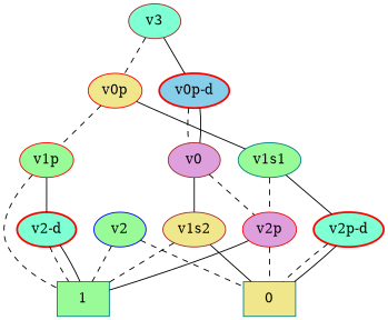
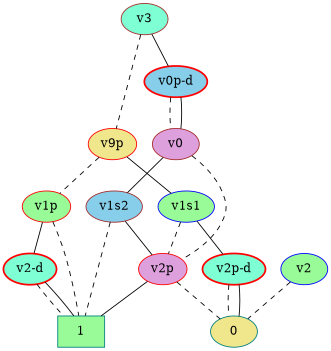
  graph {
    node [color=red fillcolor=palegreen style=filled]
    edge [style=dashed]
    n1 [color=brown fillcolor=aquamarine label=v3]
    n2 [fillcolor=skyblue label="v0p-d" style="bold,filled"]
-   n3 [fillcolor=khaki label=v0p]
+   n3 [fillcolor=khaki label=v9p]
    n4 [color=brown fillcolor=plum label=v0]
-   n5 [color=teal label=v1s1]
+   n5 [color=blue label=v1s1]
    n6 [label=v1p]
    n7 [fillcolor=plum label=v2p]
-   n8 [color=brown fillcolor=khaki label=v1s2]
+   n8 [color=brown fillcolor=skyblue label=v1s2]
    n9 [fillcolor=aquamarine label="v2p-d" style="bold,filled"]
    n10 [color=teal label=1 shape=box]
    n11 [fillcolor=aquamarine label="v2-d" style="bold,filled"]
-   n12 [color=teal fillcolor=khaki label=0 shape=box]
+   n12 [color=teal fillcolor=khaki label=0 shape=ellipse]
    n13 [color=blue label=v2]
    n1 -- n2 [style=solid]
    n1 -- n3
    n2 -- n4
    n2 -- n4 [style=solid]
    n3 -- n5 [style=solid]
    n3 -- n6
    n4 -- n7
    n4 -- n8 [style=solid]
    n5 -- n7
    n5 -- n9 [style=solid]
    n6 -- n10
    n6 -- n11 [style=solid]
    n7 -- n10 [style=solid]
    n7 -- n12
    n8 -- n10
-   n8 -- n12 [style=solid]
+   n8 -- n7 [style=solid]
    n9 -- n12
    n9 -- n12 [style=solid]
    n11 -- n10
    n11 -- n10 [style=solid]
-   n13 -- n10
    n13 -- n12
  }
